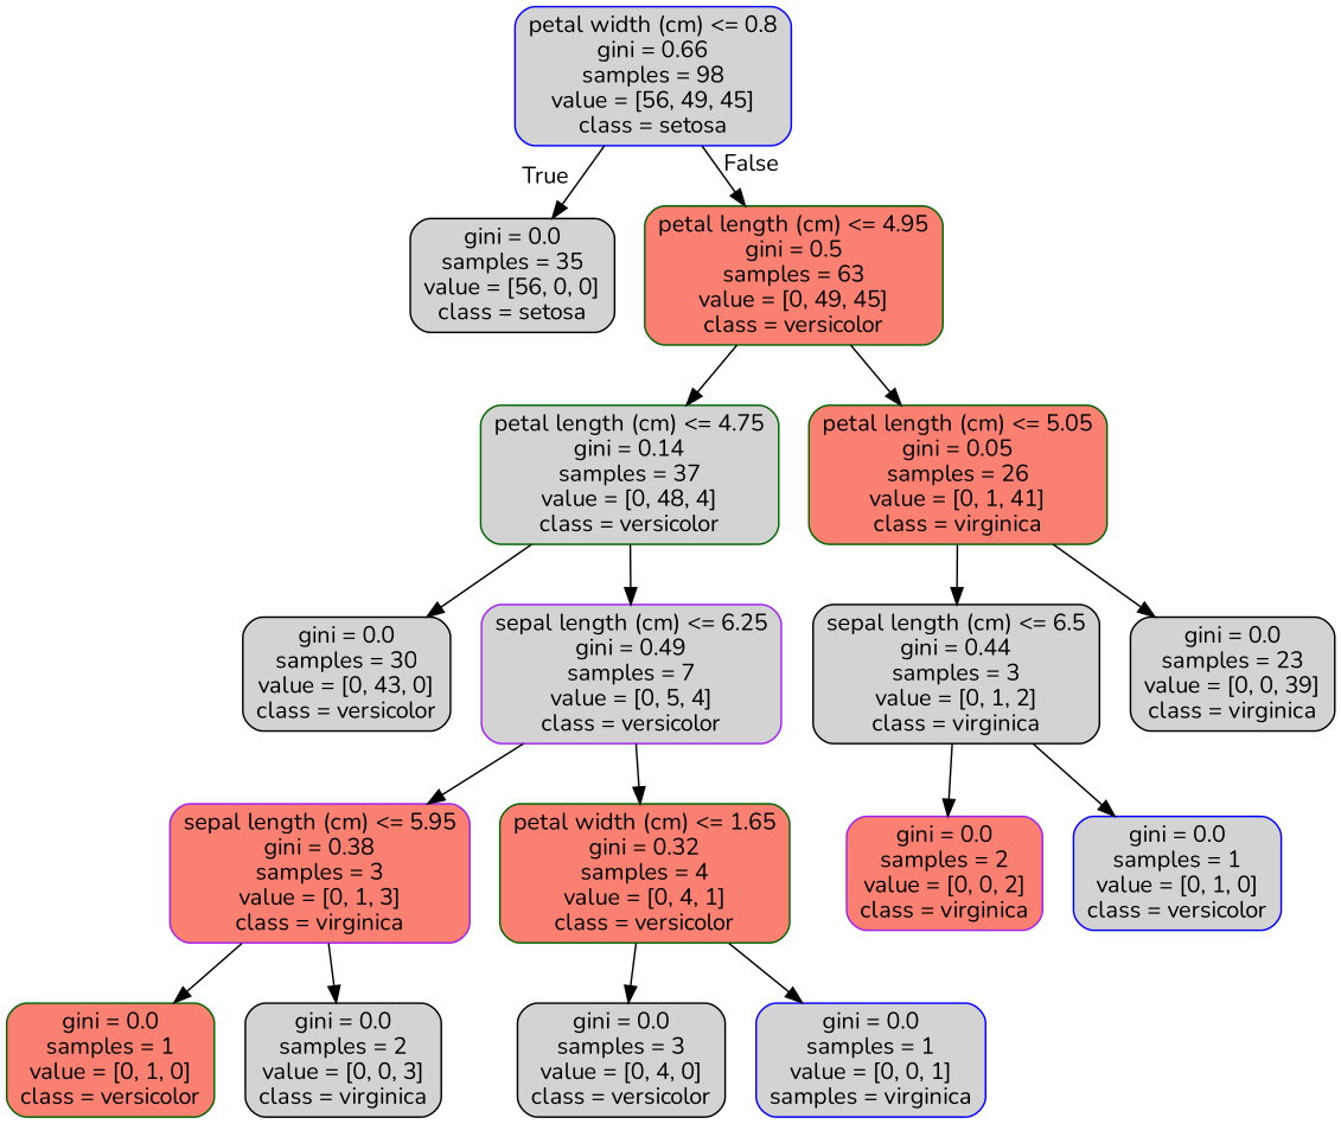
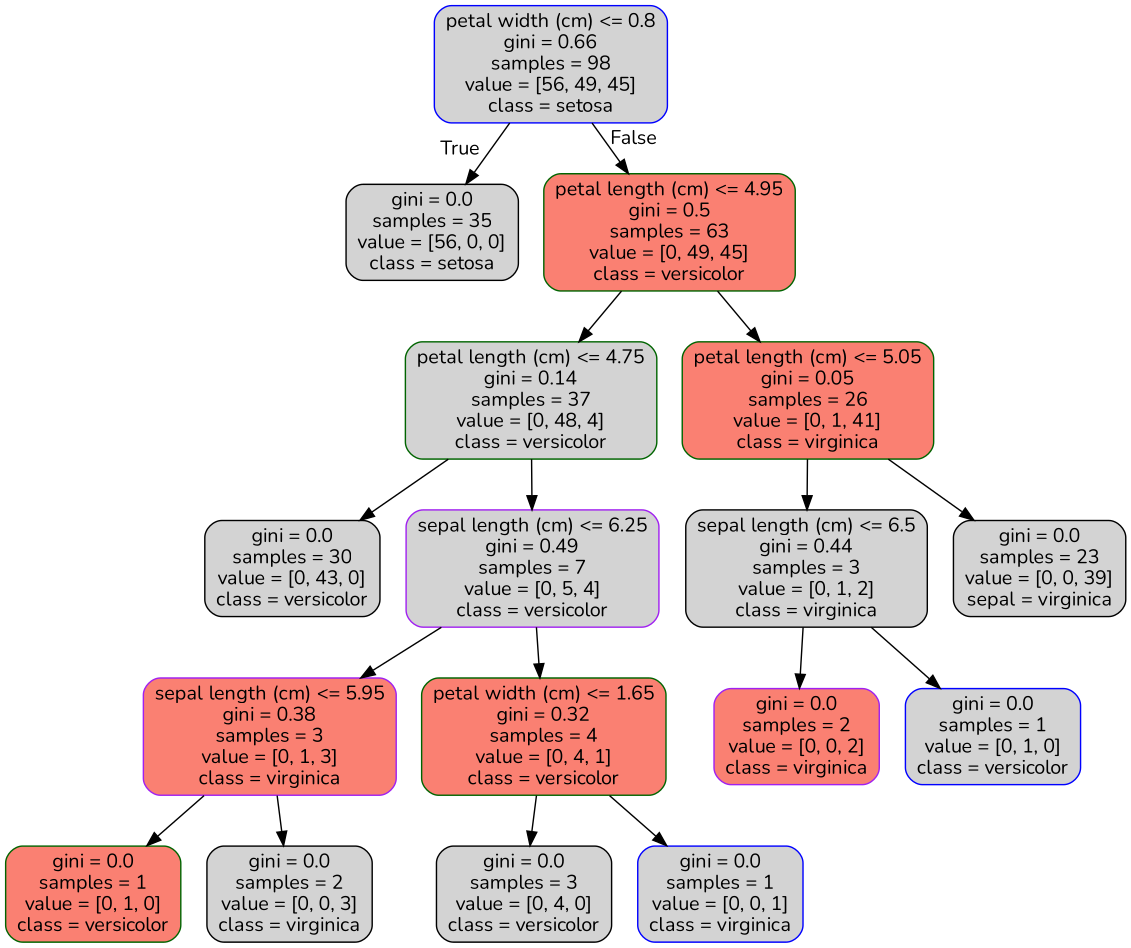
  digraph {
    fontname=Nunito
    node [color=black fillcolor=lightgrey fontname=Nunito shape=box style="filled, rounded"]
    edge [fontname=Nunito]
    n1 [color=blue label="petal width (cm) <= 0.8\ngini = 0.66\nsamples = 98\nvalue = [56, 49, 45]\nclass = setosa"]
    n2 [label="gini = 0.0\nsamples = 35\nvalue = [56, 0, 0]\nclass = setosa"]
    n3 [color=darkgreen fillcolor=salmon label="petal length (cm) <= 4.95\ngini = 0.5\nsamples = 63\nvalue = [0, 49, 45]\nclass = versicolor"]
    n4 [color=darkgreen label="petal length (cm) <= 4.75\ngini = 0.14\nsamples = 37\nvalue = [0, 48, 4]\nclass = versicolor"]
    n5 [color=darkgreen fillcolor=salmon label="petal length (cm) <= 5.05\ngini = 0.05\nsamples = 26\nvalue = [0, 1, 41]\nclass = virginica"]
    n6 [label="gini = 0.0\nsamples = 30\nvalue = [0, 43, 0]\nclass = versicolor"]
    n7 [color=purple label="sepal length (cm) <= 6.25\ngini = 0.49\nsamples = 7\nvalue = [0, 5, 4]\nclass = versicolor"]
    n8 [label="sepal length (cm) <= 6.5\ngini = 0.44\nsamples = 3\nvalue = [0, 1, 2]\nclass = virginica"]
-   n9 [label="gini = 0.0\nsamples = 23\nvalue = [0, 0, 39]\nclass = virginica"]
+   n9 [label="gini = 0.0\nsamples = 23\nvalue = [0, 0, 39]\nsepal = virginica"]
    n10 [color=purple fillcolor=salmon label="sepal length (cm) <= 5.95\ngini = 0.38\nsamples = 3\nvalue = [0, 1, 3]\nclass = virginica"]
    n11 [color=darkgreen fillcolor=salmon label="petal width (cm) <= 1.65\ngini = 0.32\nsamples = 4\nvalue = [0, 4, 1]\nclass = versicolor"]
    n12 [color=darkgreen fillcolor=salmon label="gini = 0.0\nsamples = 1\nvalue = [0, 1, 0]\nclass = versicolor"]
    n13 [label="gini = 0.0\nsamples = 2\nvalue = [0, 0, 3]\nclass = virginica"]
    n14 [label="gini = 0.0\nsamples = 3\nvalue = [0, 4, 0]\nclass = versicolor"]
-   n15 [color=blue label="gini = 0.0\nsamples = 1\nvalue = [0, 0, 1]\nsamples = virginica"]
+   n15 [color=blue label="gini = 0.0\nsamples = 1\nvalue = [0, 0, 1]\nclass = virginica"]
    n16 [color=purple fillcolor=salmon label="gini = 0.0\nsamples = 2\nvalue = [0, 0, 2]\nclass = virginica"]
    n17 [color=blue label="gini = 0.0\nsamples = 1\nvalue = [0, 1, 0]\nclass = versicolor"]
    n1 -> n2 [headlabel=True labelangle=45 labeldistance=2.5]
    n1 -> n3 [headlabel=False labelangle=-45 labeldistance=2.5]
    n3 -> n4
    n3 -> n5
    n4 -> n6
    n4 -> n7
    n5 -> n8
    n5 -> n9
    n7 -> n10
    n7 -> n11
    n8 -> n16
    n8 -> n17
    n10 -> n12
    n10 -> n13
    n11 -> n14
    n11 -> n15
  }
